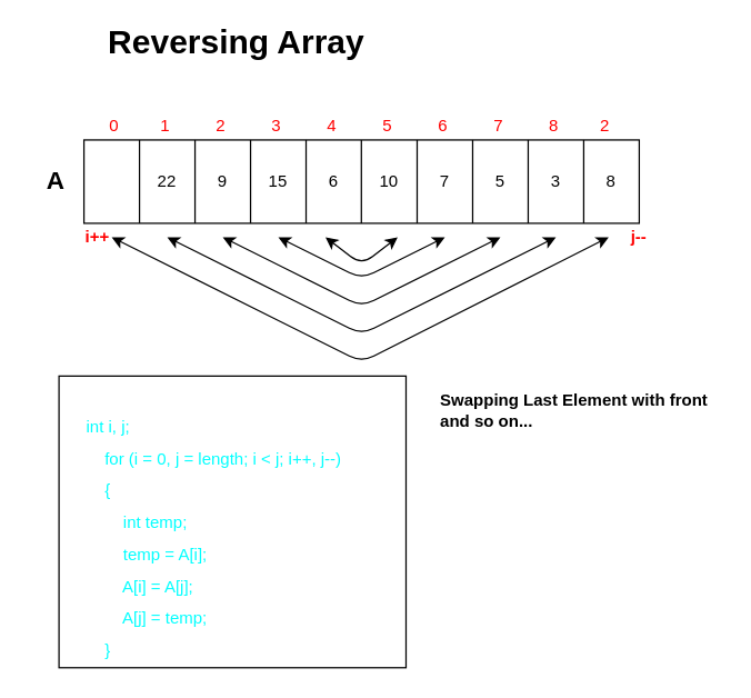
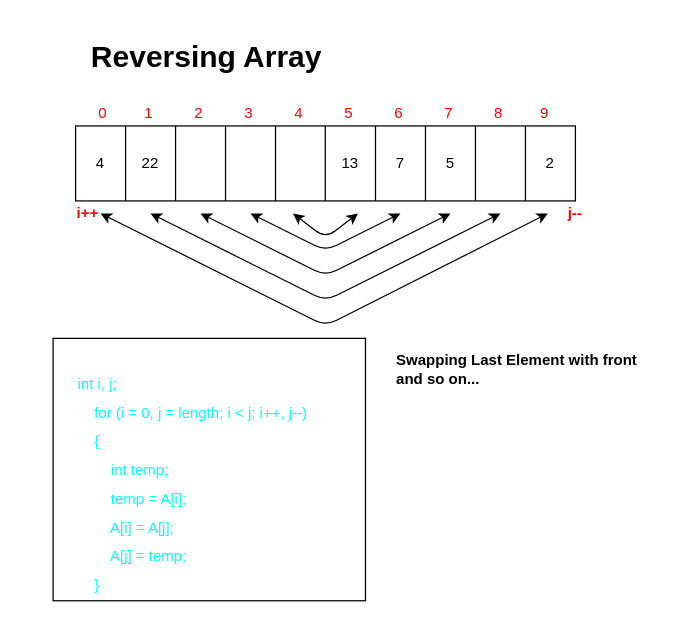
  <mxCell id="0" />
  <mxCell id="1" parent="0" />
  <mxCell id="2" value="" style="rounded=0;whiteSpace=wrap;html=1;" parent="1" vertex="1"><mxGeometry x="60" y="100" width="400" height="60" as="geometry" /></mxCell>
  <mxCell id="3" value="" style="endArrow=none;html=1;" parent="1" edge="1"><mxGeometry width="50" height="50" relative="1" as="geometry"><mxPoint x="100" y="160" as="sourcePoint" /><mxPoint x="100" y="100" as="targetPoint" /></mxGeometry></mxCell>
  <mxCell id="4" value="" style="endArrow=none;html=1;" parent="1" edge="1"><mxGeometry width="50" height="50" relative="1" as="geometry"><mxPoint x="140" y="160" as="sourcePoint" /><mxPoint x="140" y="100" as="targetPoint" /></mxGeometry></mxCell>
  <mxCell id="5" value="" style="endArrow=none;html=1;" parent="1" edge="1"><mxGeometry width="50" height="50" relative="1" as="geometry"><mxPoint x="180" y="160" as="sourcePoint" /><mxPoint x="180" y="100" as="targetPoint" /></mxGeometry></mxCell>
  <mxCell id="6" value="" style="endArrow=none;html=1;" parent="1" edge="1"><mxGeometry width="50" height="50" relative="1" as="geometry"><mxPoint x="220" y="160" as="sourcePoint" /><mxPoint x="220" y="100" as="targetPoint" /></mxGeometry></mxCell>
  <mxCell id="7" value="" style="endArrow=none;html=1;" parent="1" edge="1"><mxGeometry width="50" height="50" relative="1" as="geometry"><mxPoint x="380" y="160" as="sourcePoint" /><mxPoint x="380" y="100" as="targetPoint" /></mxGeometry></mxCell>
  <mxCell id="8" value="" style="endArrow=none;html=1;" parent="1" edge="1"><mxGeometry width="50" height="50" relative="1" as="geometry"><mxPoint x="340" y="160" as="sourcePoint" /><mxPoint x="340" y="100" as="targetPoint" /></mxGeometry></mxCell>
  <mxCell id="9" value="" style="endArrow=none;html=1;" parent="1" edge="1"><mxGeometry width="50" height="50" relative="1" as="geometry"><mxPoint x="300" y="160" as="sourcePoint" /><mxPoint x="300" y="100" as="targetPoint" /></mxGeometry></mxCell>
  <mxCell id="10" value="" style="endArrow=none;html=1;" parent="1" edge="1"><mxGeometry width="50" height="50" relative="1" as="geometry"><mxPoint x="259.83" y="160" as="sourcePoint" /><mxPoint x="259.83" y="100" as="targetPoint" /></mxGeometry></mxCell>
  <mxCell id="11" value="" style="endArrow=none;html=1;" parent="1" edge="1"><mxGeometry width="50" height="50" relative="1" as="geometry"><mxPoint x="420" y="160" as="sourcePoint" /><mxPoint x="420" y="100" as="targetPoint" /></mxGeometry></mxCell>
  <mxCell id="12" value="" style="endArrow=classic;startArrow=classic;html=1;" parent="1" edge="1"><mxGeometry width="50" height="50" relative="1" as="geometry"><mxPoint x="80" y="170" as="sourcePoint" /><mxPoint x="438" y="170" as="targetPoint" /><Array as="points"><mxPoint x="260" y="260" /></Array></mxGeometry></mxCell>
+ <mxCell id="13" value="&amp;nbsp; &amp;nbsp;4&lt;span style=&quot;white-space: pre&quot;&gt;&#09;&lt;/span&gt;" style="text;html=1;strokeColor=none;fillColor=none;align=center;verticalAlign=middle;whiteSpace=wrap;rounded=0;" parent="1" vertex="1"><mxGeometry x="60" y="120" width="40" height="20" as="geometry" /></mxCell>
  <mxCell id="14" value="22" style="text;html=1;strokeColor=none;fillColor=none;align=center;verticalAlign=middle;whiteSpace=wrap;rounded=0;" parent="1" vertex="1"><mxGeometry x="100" y="120" width="40" height="20" as="geometry" /></mxCell>
- <mxCell id="15" value="3" style="text;html=1;strokeColor=none;fillColor=none;align=center;verticalAlign=middle;whiteSpace=wrap;rounded=0;" parent="1" vertex="1"><mxGeometry x="380" y="120" width="40" height="20" as="geometry" /></mxCell>
- <mxCell id="16" value="9" style="text;html=1;strokeColor=none;fillColor=none;align=center;verticalAlign=middle;whiteSpace=wrap;rounded=0;" parent="1" vertex="1"><mxGeometry x="140" y="120" width="40" height="20" as="geometry" /></mxCell>
  <mxCell id="17" value="5" style="text;html=1;strokeColor=none;fillColor=none;align=center;verticalAlign=middle;whiteSpace=wrap;rounded=0;" parent="1" vertex="1"><mxGeometry x="340" y="120" width="40" height="20" as="geometry" /></mxCell>
  <mxCell id="18" value="7" style="text;html=1;strokeColor=none;fillColor=none;align=center;verticalAlign=middle;whiteSpace=wrap;rounded=0;" parent="1" vertex="1"><mxGeometry x="300" y="120" width="40" height="20" as="geometry" /></mxCell>
- <mxCell id="19" value="10" style="text;html=1;strokeColor=none;fillColor=none;align=center;verticalAlign=middle;whiteSpace=wrap;rounded=0;" parent="1" vertex="1"><mxGeometry x="260" y="120" width="40" height="20" as="geometry" /></mxCell>
- <mxCell id="20" value="6" style="text;html=1;strokeColor=none;fillColor=none;align=center;verticalAlign=middle;whiteSpace=wrap;rounded=0;" parent="1" vertex="1"><mxGeometry x="220" y="120" width="40" height="20" as="geometry" /></mxCell>
- <mxCell id="21" value="15" style="text;html=1;strokeColor=none;fillColor=none;align=center;verticalAlign=middle;whiteSpace=wrap;rounded=0;" parent="1" vertex="1"><mxGeometry x="180" y="120" width="40" height="20" as="geometry" /></mxCell>
- <mxCell id="22" value="8" style="text;html=1;strokeColor=none;fillColor=none;align=center;verticalAlign=middle;whiteSpace=wrap;rounded=0;" parent="1" vertex="1"><mxGeometry x="420" y="120" width="40" height="20" as="geometry" /></mxCell>
+ <mxCell id="19" value="13" style="text;html=1;strokeColor=none;fillColor=none;align=center;verticalAlign=middle;whiteSpace=wrap;rounded=0;" parent="1" vertex="1"><mxGeometry x="260" y="120" width="40" height="20" as="geometry" /></mxCell>
+ <mxCell id="22" value="2" style="text;html=1;strokeColor=none;fillColor=none;align=center;verticalAlign=middle;whiteSpace=wrap;rounded=0;" parent="1" vertex="1"><mxGeometry x="420" y="120" width="40" height="20" as="geometry" /></mxCell>
  <mxCell id="23" value="" style="endArrow=classic;startArrow=classic;html=1;" parent="1" edge="1"><mxGeometry width="50" height="50" relative="1" as="geometry"><mxPoint x="120" y="170" as="sourcePoint" /><mxPoint x="400" y="170" as="targetPoint" /><Array as="points"><mxPoint x="260" y="240" /></Array></mxGeometry></mxCell>
  <mxCell id="24" value="" style="endArrow=classic;startArrow=classic;html=1;" parent="1" edge="1"><mxGeometry width="50" height="50" relative="1" as="geometry"><mxPoint x="160" y="170" as="sourcePoint" /><mxPoint x="360" y="170" as="targetPoint" /><Array as="points"><mxPoint x="260" y="220" /></Array></mxGeometry></mxCell>
  <mxCell id="25" value="" style="endArrow=classic;startArrow=classic;html=1;" parent="1" edge="1"><mxGeometry width="50" height="50" relative="1" as="geometry"><mxPoint x="200" y="170" as="sourcePoint" /><mxPoint x="320" y="170" as="targetPoint" /><Array as="points"><mxPoint x="260" y="200" /></Array></mxGeometry></mxCell>
  <mxCell id="26" value="" style="endArrow=classic;startArrow=classic;html=1;" parent="1" edge="1"><mxGeometry width="50" height="50" relative="1" as="geometry"><mxPoint x="234" y="170" as="sourcePoint" /><mxPoint x="286" y="170" as="targetPoint" /><Array as="points"><mxPoint x="260" y="190" /></Array></mxGeometry></mxCell>
- <mxCell id="27" value="&lt;h1&gt;&lt;b&gt;Reversing Array&lt;/b&gt;&lt;/h1&gt;" style="text;html=1;strokeColor=none;fillColor=none;align=center;verticalAlign=middle;whiteSpace=wrap;rounded=0;" parent="1" vertex="1"><mxGeometry x="65" y="5" width="210" height="50" as="geometry" /></mxCell>
- <mxCell id="28" value="&lt;font color=&quot;#ff0000&quot;&gt;&amp;nbsp; &amp;nbsp; &amp;nbsp;0&amp;nbsp; &amp;nbsp; &amp;nbsp; &amp;nbsp; &amp;nbsp;1&amp;nbsp; &amp;nbsp; &amp;nbsp; &amp;nbsp; &amp;nbsp; 2&amp;nbsp; &amp;nbsp; &amp;nbsp; &amp;nbsp; &amp;nbsp; 3&amp;nbsp; &amp;nbsp; &amp;nbsp; &amp;nbsp; &amp;nbsp; 4&amp;nbsp; &amp;nbsp; &amp;nbsp; &amp;nbsp; &amp;nbsp; 5&amp;nbsp; &amp;nbsp; &amp;nbsp; &amp;nbsp; &amp;nbsp; 6&amp;nbsp; &amp;nbsp; &amp;nbsp; &amp;nbsp; &amp;nbsp; 7&amp;nbsp; &amp;nbsp; &amp;nbsp; &amp;nbsp; &amp;nbsp; 8&amp;nbsp; &amp;nbsp; &amp;nbsp; &amp;nbsp; &amp;nbsp;2&lt;/font&gt;" style="text;html=1;strokeColor=none;fillColor=none;align=left;verticalAlign=middle;whiteSpace=wrap;rounded=0;" parent="1" vertex="1"><mxGeometry x="60" y="80" width="400" height="20" as="geometry" /></mxCell>
- <mxCell id="29" value="&lt;h2&gt;&lt;b&gt;A&lt;/b&gt;&lt;/h2&gt;" style="text;html=1;strokeColor=none;fillColor=none;align=center;verticalAlign=middle;whiteSpace=wrap;rounded=0;" parent="1" vertex="1"><mxGeometry x="20" y="110" width="40" height="40" as="geometry" /></mxCell>
+ <mxCell id="27" value="&lt;h1&gt;&lt;b&gt;Reversing Array&lt;/b&gt;&lt;/h1&gt;" style="text;html=1;strokeColor=none;fillColor=none;align=center;verticalAlign=middle;whiteSpace=wrap;rounded=0;" parent="1" vertex="1"><mxGeometry x="60" y="20" width="210" height="50" as="geometry" /></mxCell>
+ <mxCell id="28" value="&lt;font color=&quot;#ff0000&quot;&gt;&amp;nbsp; &amp;nbsp; &amp;nbsp;0&amp;nbsp; &amp;nbsp; &amp;nbsp; &amp;nbsp; &amp;nbsp;1&amp;nbsp; &amp;nbsp; &amp;nbsp; &amp;nbsp; &amp;nbsp; 2&amp;nbsp; &amp;nbsp; &amp;nbsp; &amp;nbsp; &amp;nbsp; 3&amp;nbsp; &amp;nbsp; &amp;nbsp; &amp;nbsp; &amp;nbsp; 4&amp;nbsp; &amp;nbsp; &amp;nbsp; &amp;nbsp; &amp;nbsp; 5&amp;nbsp; &amp;nbsp; &amp;nbsp; &amp;nbsp; &amp;nbsp; 6&amp;nbsp; &amp;nbsp; &amp;nbsp; &amp;nbsp; &amp;nbsp; 7&amp;nbsp; &amp;nbsp; &amp;nbsp; &amp;nbsp; &amp;nbsp; 8&amp;nbsp; &amp;nbsp; &amp;nbsp; &amp;nbsp; &amp;nbsp;9&lt;/font&gt;" style="text;html=1;strokeColor=none;fillColor=none;align=left;verticalAlign=middle;whiteSpace=wrap;rounded=0;" parent="1" vertex="1"><mxGeometry x="60" y="80" width="400" height="20" as="geometry" /></mxCell>
  <mxCell id="30" value="&lt;b&gt;&lt;font color=&quot;#ff0000&quot;&gt;j--&lt;/font&gt;&lt;/b&gt;" style="text;html=1;strokeColor=none;fillColor=none;align=center;verticalAlign=middle;whiteSpace=wrap;rounded=0;" parent="1" vertex="1"><mxGeometry x="440" y="160" width="40" height="20" as="geometry" /></mxCell>
  <mxCell id="31" value="&lt;b&gt;&lt;font color=&quot;#ff0000&quot;&gt;i++&lt;/font&gt;&lt;/b&gt;" style="text;html=1;strokeColor=none;fillColor=none;align=center;verticalAlign=middle;whiteSpace=wrap;rounded=0;" parent="1" vertex="1"><mxGeometry x="50" y="160" width="40" height="20" as="geometry" /></mxCell>
  <mxCell id="32" value="&lt;b&gt;&lt;font color=&quot;#ffffff&quot;&gt;&lt;br&gt;Algorithm&lt;/font&gt;&lt;/b&gt;&lt;br&gt;&lt;div style=&quot;line-height: 23px&quot;&gt;&lt;div&gt;&lt;font color=&quot;#00ffff&quot;&gt;int i, j;&lt;/font&gt;&lt;/div&gt;&lt;div&gt;&lt;font color=&quot;#00ffff&quot;&gt;&amp;nbsp; &amp;nbsp; for (i = 0, j = length; i &amp;lt; j; i++, j--)&lt;/font&gt;&lt;/div&gt;&lt;div&gt;&lt;font color=&quot;#00ffff&quot;&gt;&amp;nbsp; &amp;nbsp; {&lt;/font&gt;&lt;/div&gt;&lt;div&gt;&lt;font color=&quot;#00ffff&quot;&gt;&amp;nbsp; &amp;nbsp; &amp;nbsp; &amp;nbsp; int temp;&lt;/font&gt;&lt;/div&gt;&lt;div&gt;&lt;font color=&quot;#00ffff&quot;&gt;&amp;nbsp; &amp;nbsp; &amp;nbsp; &amp;nbsp; temp = A[i];&lt;/font&gt;&lt;/div&gt;&lt;div&gt;&lt;font color=&quot;#00ffff&quot;&gt;&amp;nbsp; &amp;nbsp; &amp;nbsp; &amp;nbsp; A[i] = A[j];&lt;/font&gt;&lt;/div&gt;&lt;div&gt;&lt;font color=&quot;#00ffff&quot;&gt;&amp;nbsp; &amp;nbsp; &amp;nbsp; &amp;nbsp; A[j] = temp;&lt;/font&gt;&lt;/div&gt;&lt;div&gt;&lt;font color=&quot;#00ffff&quot;&gt;&amp;nbsp; &amp;nbsp; }&lt;/font&gt;&lt;/div&gt;&lt;/div&gt;&lt;b&gt;&lt;br&gt;&lt;/b&gt;" style="text;html=1;strokeColor=none;fillColor=none;align=left;verticalAlign=top;whiteSpace=wrap;rounded=0;" parent="1" vertex="1"><mxGeometry x="60" y="260" width="310" height="200" as="geometry" /></mxCell>
  <mxCell id="33" value="&lt;br&gt;&lt;br&gt;&lt;br&gt;" style="whiteSpace=wrap;html=1;align=left;verticalAlign=top;fillColor=none;" parent="1" vertex="1"><mxGeometry x="42" y="270" width="250" height="210" as="geometry" /></mxCell>
  <mxCell id="34" value="&lt;b&gt;Swapping Last Element with front and so on...&lt;/b&gt;" style="text;html=1;strokeColor=none;fillColor=none;align=left;verticalAlign=middle;whiteSpace=wrap;rounded=0;" parent="1" vertex="1"><mxGeometry x="315" y="270" width="204" height="49" as="geometry" /></mxCell>
